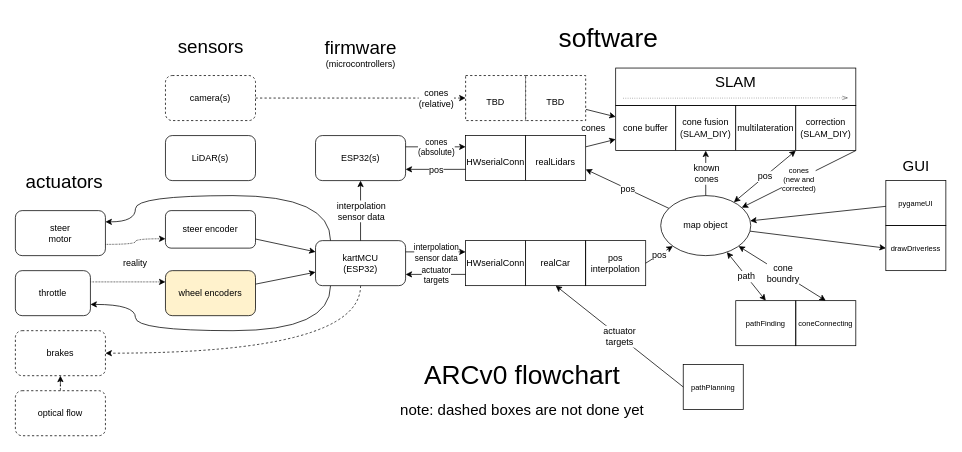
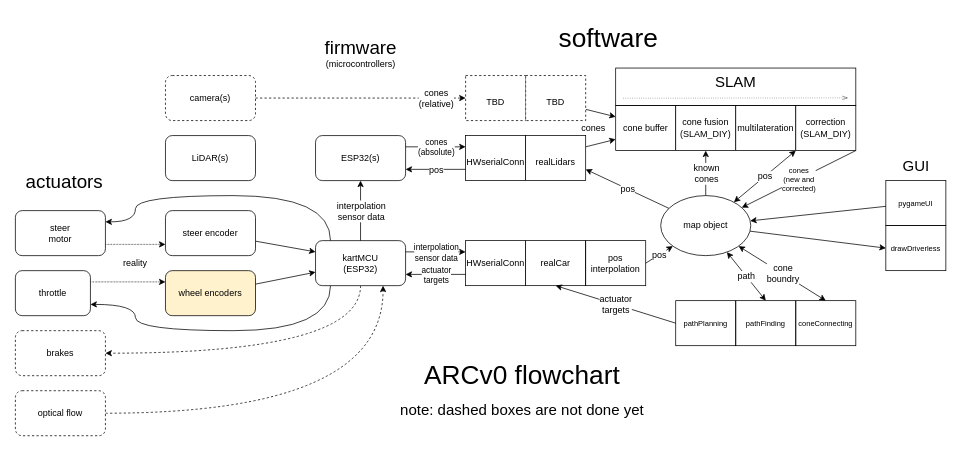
  <mxCell id="0" />
  <mxCell id="1" parent="0" />
  <mxCell id="2" value="LiDAR(s)" style="rounded=1;whiteSpace=wrap;html=1;" vertex="1" parent="1"><mxGeometry x="220" y="180" width="120" height="60" as="geometry" /></mxCell>
  <mxCell id="3" value="&lt;div&gt;camera(s)&lt;/div&gt;" style="rounded=1;whiteSpace=wrap;html=1;dashed=1;" vertex="1" parent="1"><mxGeometry x="220" y="100" width="120" height="60" as="geometry" /></mxCell>
  <mxCell id="4" style="edgeStyle=orthogonalEdgeStyle;curved=1;rounded=0;orthogonalLoop=1;jettySize=auto;html=1;exitX=1;exitY=0.75;exitDx=0;exitDy=0;entryX=0;entryY=0.75;entryDx=0;entryDy=0;dashed=1;dashPattern=1 1;elbow=vertical;" edge="1" parent="1" source="5" target="10"><mxGeometry relative="1" as="geometry" /></mxCell>
  <mxCell id="5" value="&lt;div&gt;steer &lt;br&gt;&lt;/div&gt;&lt;div&gt;motor&lt;/div&gt;" style="rounded=1;whiteSpace=wrap;html=1;" vertex="1" parent="1"><mxGeometry y="280" width="120" height="60" as="geometry" x="20" /></mxCell>
  <mxCell id="6" style="edgeStyle=orthogonalEdgeStyle;curved=1;rounded=0;orthogonalLoop=1;jettySize=auto;html=1;exitX=1;exitY=0.25;exitDx=0;exitDy=0;entryX=0;entryY=0.25;entryDx=0;entryDy=0;dashed=1;dashPattern=1 1;elbow=vertical;" edge="1" parent="1" source="7" target="12"><mxGeometry relative="1" as="geometry" /></mxCell>
  <mxCell id="7" value="throttle" style="rounded=1;whiteSpace=wrap;html=1;" vertex="1" parent="1"><mxGeometry x="20" y="360" width="100" height="60" as="geometry" /></mxCell>
  <mxCell id="8" value="ESP32(s)" style="rounded=1;whiteSpace=wrap;html=1;" vertex="1" parent="1"><mxGeometry x="420" y="180" width="120" height="60" as="geometry" /></mxCell>
  <mxCell id="9" style="edgeStyle=none;rounded=0;orthogonalLoop=1;jettySize=auto;html=1;entryX=0;entryY=0.25;entryDx=0;entryDy=0;fontSize=12;elbow=vertical;" edge="1" parent="1" source="10" target="27"><mxGeometry relative="1" as="geometry" /></mxCell>
- <mxCell id="10" value="steer encoder" style="rounded=1;whiteSpace=wrap;html=1;" vertex="1" parent="1"><mxGeometry x="220" y="280" width="120" height="50" as="geometry" /></mxCell>
+ <mxCell id="10" value="steer encoder" style="rounded=1;whiteSpace=wrap;html=1;" vertex="1" parent="1"><mxGeometry x="220" y="280" width="120" height="60" as="geometry" /></mxCell>
  <mxCell id="11" style="edgeStyle=none;rounded=0;orthogonalLoop=1;jettySize=auto;html=1;fontSize=12;elbow=vertical;" edge="1" parent="1" source="12" target="27"><mxGeometry relative="1" as="geometry" /></mxCell>
  <mxCell id="12" value="wheel encoders" style="rounded=1;whiteSpace=wrap;html=1;fillColor=#fff2cc;" vertex="1" parent="1"><mxGeometry x="220" y="360" width="120" height="60" as="geometry" /></mxCell>
  <mxCell id="13" value="reality" style="text;html=1;strokeColor=none;fillColor=none;align=center;verticalAlign=middle;whiteSpace=wrap;rounded=0;" vertex="1" parent="1"><mxGeometry x="140" y="340" width="80" height="20" as="geometry" /></mxCell>
  <mxCell id="14" value="&lt;font style=&quot;font-size: 25px;&quot;&gt;actuators&lt;/font&gt;" style="text;html=1;align=center;verticalAlign=middle;resizable=0;points=[];autosize=1;strokeColor=none;fillColor=none;" vertex="1" parent="1"><mxGeometry y="220" width="130" height="40" as="geometry" x="20" /></mxCell>
- <mxCell id="15" value="&lt;font style=&quot;font-size: 25px;&quot;&gt;sensors&lt;/font&gt;" style="text;html=1;align=center;verticalAlign=middle;resizable=0;points=[];autosize=1;strokeColor=none;fillColor=none;" vertex="1" parent="1"><mxGeometry x="225" y="40" width="110" height="40" as="geometry" /></mxCell>
  <mxCell id="16" value="&lt;font style=&quot;font-size: 25px;&quot;&gt;firmware&lt;/font&gt;&lt;br&gt;(microcontrollers)" style="text;html=1;align=center;verticalAlign=middle;resizable=0;points=[];autosize=1;strokeColor=none;fillColor=none;" vertex="1" parent="1"><mxGeometry x="420" y="40" width="120" height="60" as="geometry" /></mxCell>
  <mxCell id="17" value="&lt;font style=&quot;font-size: 35px;&quot;&gt;software&lt;/font&gt;" style="text;html=1;align=center;verticalAlign=middle;resizable=0;points=[];autosize=1;strokeColor=none;fillColor=none;" vertex="1" parent="1"><mxGeometry x="730" width="160" height="60" as="geometry" y="20" /></mxCell>
  <mxCell id="18" value="&lt;font style=&quot;font-size: 12px;&quot;&gt;HWserialConn&lt;/font&gt;" style="rounded=0;whiteSpace=wrap;html=1;fontSize=25;" vertex="1" parent="1"><mxGeometry x="620" y="180" width="80" height="60" as="geometry" /></mxCell>
  <mxCell id="19" style="rounded=0;orthogonalLoop=1;jettySize=auto;html=1;exitX=1;exitY=0.25;exitDx=0;exitDy=0;entryX=0;entryY=0.75;entryDx=0;entryDy=0;fontSize=12;elbow=vertical;" edge="1" parent="1" source="20" target="39"><mxGeometry relative="1" as="geometry" /></mxCell>
  <mxCell id="20" value="&lt;font style=&quot;font-size: 12px;&quot;&gt;realLidars&lt;/font&gt;" style="rounded=0;whiteSpace=wrap;html=1;fontSize=25;" vertex="1" parent="1"><mxGeometry x="700" y="180" width="80" height="60" as="geometry" /></mxCell>
  <mxCell id="21" value="&lt;font style=&quot;font-size: 12px;&quot;&gt;TBD&lt;/font&gt;" style="rounded=0;whiteSpace=wrap;html=1;fontSize=25;dashed=1;" vertex="1" parent="1"><mxGeometry x="620" y="100" width="80" height="60" as="geometry" /></mxCell>
  <mxCell id="22" style="edgeStyle=none;rounded=0;orthogonalLoop=1;jettySize=auto;html=1;exitX=1;exitY=0.75;exitDx=0;exitDy=0;entryX=0;entryY=0.25;entryDx=0;entryDy=0;fontSize=12;elbow=vertical;" edge="1" parent="1" source="23" target="39"><mxGeometry relative="1" as="geometry" /></mxCell>
  <mxCell id="23" value="&lt;font style=&quot;font-size: 12px;&quot;&gt;TBD&lt;/font&gt;" style="rounded=0;whiteSpace=wrap;html=1;fontSize=25;dashed=1;" vertex="1" parent="1"><mxGeometry x="700" y="100" width="80" height="60" as="geometry" /></mxCell>
  <mxCell id="24" style="edgeStyle=orthogonalEdgeStyle;rounded=0;orthogonalLoop=1;jettySize=auto;html=1;entryX=1;entryY=0.25;entryDx=0;entryDy=0;fontSize=12;elbow=vertical;curved=1;" edge="1" parent="1" source="27" target="5"><mxGeometry relative="1" as="geometry"><Array as="points"><mxPoint x="440" y="260" /><mxPoint x="180" y="260" /><mxPoint x="180" y="295" /></Array></mxGeometry></mxCell>
  <mxCell id="25" style="edgeStyle=orthogonalEdgeStyle;curved=1;rounded=0;orthogonalLoop=1;jettySize=auto;html=1;entryX=1;entryY=0.75;entryDx=0;entryDy=0;fontSize=12;elbow=vertical;" edge="1" parent="1" source="27" target="7"><mxGeometry relative="1" as="geometry"><Array as="points"><mxPoint x="440" y="440" /><mxPoint x="180" y="440" /><mxPoint x="180" y="405" /></Array></mxGeometry></mxCell>
  <mxCell id="26" style="edgeStyle=orthogonalEdgeStyle;curved=1;rounded=0;orthogonalLoop=1;jettySize=auto;html=1;entryX=1;entryY=0.5;entryDx=0;entryDy=0;fontSize=12;elbow=vertical;dashed=1;" edge="1" parent="1" source="27" target="32"><mxGeometry relative="1" as="geometry"><Array as="points"><mxPoint x="480" y="470" /></Array></mxGeometry></mxCell>
  <mxCell id="27" value="kartMCU&lt;br&gt;&lt;div&gt;(ESP32)&lt;/div&gt;" style="rounded=1;whiteSpace=wrap;html=1;fontSize=12;" vertex="1" parent="1"><mxGeometry x="420" y="320" width="120" height="60" as="geometry" /></mxCell>
  <mxCell id="28" value="" style="endArrow=classic;html=1;rounded=0;fontSize=12;elbow=vertical;exitX=1;exitY=0.5;exitDx=0;exitDy=0;entryX=0;entryY=0.5;entryDx=0;entryDy=0;dashed=1;" edge="1" parent="1" source="3" target="21"><mxGeometry relative="1" as="geometry"><mxPoint x="370" y="140" as="sourcePoint" /><mxPoint x="470" y="140" as="targetPoint" /></mxGeometry></mxCell>
  <mxCell id="29" value="&lt;div&gt;cones&lt;/div&gt;&lt;div&gt;(relative)&lt;br&gt;&lt;/div&gt;" style="edgeLabel;resizable=0;html=1;align=center;verticalAlign=middle;fontSize=12;" connectable="0" vertex="1" parent="28"><mxGeometry relative="1" as="geometry"><mxPoint x="100" as="offset" /></mxGeometry></mxCell>
  <mxCell id="30" value="" style="endArrow=classic;html=1;rounded=0;fontSize=12;elbow=vertical;exitX=1;exitY=0.25;exitDx=0;exitDy=0;entryX=0;entryY=0.25;entryDx=0;entryDy=0;" edge="1" parent="1" source="8" target="18"><mxGeometry relative="1" as="geometry"><mxPoint x="540" y="209.8" as="sourcePoint" /><mxPoint x="620" y="209.8" as="targetPoint" /></mxGeometry></mxCell>
  <mxCell id="31" value="&lt;div style=&quot;font-size: 11px;&quot;&gt;cones&lt;/div&gt;&lt;div style=&quot;font-size: 11px;&quot;&gt;(absolute)&lt;br style=&quot;font-size: 11px;&quot;&gt;&lt;/div&gt;" style="edgeLabel;resizable=0;html=1;align=center;verticalAlign=middle;fontSize=11;" connectable="0" vertex="1" parent="30"><mxGeometry relative="1" as="geometry" /></mxCell>
  <mxCell id="32" value="brakes" style="rounded=1;whiteSpace=wrap;html=1;dashed=1;" vertex="1" parent="1"><mxGeometry y="440" width="120" height="60" as="geometry" x="20" /></mxCell>
  <mxCell id="33" value="" style="endArrow=classic;html=1;rounded=0;fontSize=12;elbow=vertical;exitX=0.5;exitY=0;exitDx=0;exitDy=0;entryX=0.5;entryY=1;entryDx=0;entryDy=0;" edge="1" parent="1" source="27" target="8"><mxGeometry relative="1" as="geometry"><mxPoint x="480" y="290" as="sourcePoint" /><mxPoint x="560" y="290" as="targetPoint" /></mxGeometry></mxCell>
  <mxCell id="34" value="&lt;div&gt;interpolation&lt;/div&gt;&lt;div&gt;sensor data&lt;/div&gt;" style="edgeLabel;resizable=0;html=1;align=center;verticalAlign=middle;fontSize=12;" connectable="0" vertex="1" parent="33"><mxGeometry relative="1" as="geometry" /></mxCell>
- <mxCell id="35" style="edgeStyle=orthogonalEdgeStyle;curved=1;rounded=0;orthogonalLoop=1;jettySize=auto;html=1;dashed=1;fontSize=12;elbow=vertical;" edge="1" parent="1" source="36" target="32"><mxGeometry relative="1" as="geometry" /></mxCell>
+ <mxCell id="35" style="edgeStyle=orthogonalEdgeStyle;curved=1;rounded=0;orthogonalLoop=1;jettySize=auto;html=1;entryX=0.75;entryY=1;entryDx=0;entryDy=0;dashed=1;fontSize=12;elbow=vertical;" edge="1" parent="1" source="36" target="27"><mxGeometry relative="1" as="geometry" /></mxCell>
  <mxCell id="36" value="optical flow" style="rounded=1;whiteSpace=wrap;html=1;dashed=1;" vertex="1" parent="1"><mxGeometry y="520" width="120" height="60" as="geometry" x="20" /></mxCell>
  <mxCell id="37" value="" style="endArrow=classic;html=1;rounded=0;fontSize=12;elbow=vertical;exitX=1;exitY=0.25;exitDx=0;exitDy=0;entryX=0;entryY=0.25;entryDx=0;entryDy=0;" edge="1" parent="1" source="27" target="41"><mxGeometry relative="1" as="geometry"><mxPoint x="560" y="349.76" as="sourcePoint" /><mxPoint x="660" y="310" as="targetPoint" /></mxGeometry></mxCell>
  <mxCell id="38" value="&lt;div style=&quot;font-size: 11px;&quot;&gt;interpolation&lt;/div&gt;&lt;div style=&quot;font-size: 11px;&quot;&gt;sensor data&lt;/div&gt;" style="edgeLabel;resizable=0;html=1;align=center;verticalAlign=middle;fontSize=11;" connectable="0" vertex="1" parent="37"><mxGeometry relative="1" as="geometry" /></mxCell>
  <mxCell id="39" value="cone buffer" style="rounded=0;whiteSpace=wrap;html=1;fontSize=12;" vertex="1" parent="1"><mxGeometry x="820" y="140" width="80" height="60" as="geometry" /></mxCell>
  <mxCell id="40" value="cones" style="text;html=1;align=center;verticalAlign=middle;resizable=0;points=[];autosize=1;strokeColor=none;fillColor=none;fontSize=12;" vertex="1" parent="1"><mxGeometry x="760" y="155" width="60" height="30" as="geometry" /></mxCell>
  <mxCell id="41" value="HWserialConn" style="rounded=0;whiteSpace=wrap;html=1;fontSize=12;" vertex="1" parent="1"><mxGeometry x="620" y="320" width="80" height="60" as="geometry" /></mxCell>
  <mxCell id="42" value="realCar" style="rounded=0;whiteSpace=wrap;html=1;fontSize=12;" vertex="1" parent="1"><mxGeometry x="700" y="320" width="80" height="60" as="geometry" /></mxCell>
  <mxCell id="43" value="" style="endArrow=classic;html=1;rounded=0;fontSize=12;elbow=vertical;exitX=0;exitY=0.75;exitDx=0;exitDy=0;entryX=1;entryY=0.75;entryDx=0;entryDy=0;" edge="1" parent="1" source="41" target="27"><mxGeometry relative="1" as="geometry"><mxPoint x="530" y="430" as="sourcePoint" /><mxPoint x="610" y="430" as="targetPoint" /></mxGeometry></mxCell>
  <mxCell id="44" value="&lt;div&gt;actuator&lt;/div&gt;&lt;div&gt;targets&lt;br&gt;&lt;/div&gt;" style="edgeLabel;resizable=0;html=1;align=center;verticalAlign=middle;fontSize=11;" connectable="0" vertex="1" parent="43"><mxGeometry relative="1" as="geometry" /></mxCell>
  <mxCell id="45" value="" style="endArrow=classic;html=1;rounded=0;fontSize=12;elbow=vertical;exitX=0;exitY=0.75;exitDx=0;exitDy=0;entryX=1;entryY=0.75;entryDx=0;entryDy=0;" edge="1" parent="1" source="18" target="8"><mxGeometry relative="1" as="geometry"><mxPoint x="610" y="270" as="sourcePoint" /><mxPoint x="530" y="270" as="targetPoint" /></mxGeometry></mxCell>
  <mxCell id="46" value="pos" style="edgeLabel;resizable=0;html=1;align=center;verticalAlign=middle;fontSize=12;" connectable="0" vertex="1" parent="45"><mxGeometry relative="1" as="geometry" /></mxCell>
  <mxCell id="47" value="cone fusion&lt;br&gt;(SLAM_DIY)" style="rounded=0;whiteSpace=wrap;html=1;fontSize=12;" vertex="1" parent="1"><mxGeometry x="900" y="140" width="80" height="60" as="geometry" /></mxCell>
  <mxCell id="48" value="multilateration" style="rounded=0;whiteSpace=wrap;html=1;fontSize=12;" vertex="1" parent="1"><mxGeometry x="980" y="140" width="80" height="60" as="geometry" /></mxCell>
  <mxCell id="49" value="&lt;div&gt;correction&lt;/div&gt;&lt;div&gt;(SLAM_DIY)&lt;/div&gt;" style="rounded=0;whiteSpace=wrap;html=1;fontSize=12;" vertex="1" parent="1"><mxGeometry x="1060" y="140" width="80" height="60" as="geometry" /></mxCell>
  <mxCell id="50" value="SLAM" style="rounded=0;whiteSpace=wrap;html=1;fontSize=20;labelBackgroundColor=none;fillColor=none;verticalAlign=top;" vertex="1" parent="1"><mxGeometry x="820" y="90" width="320" height="50" as="geometry" /></mxCell>
  <mxCell id="51" style="edgeStyle=none;rounded=0;orthogonalLoop=1;jettySize=auto;html=1;entryX=0;entryY=0.5;entryDx=0;entryDy=0;fontSize=10;endArrow=classic;endFill=1;elbow=vertical;" edge="1" parent="1" source="52" target="71"><mxGeometry relative="1" as="geometry" /></mxCell>
  <mxCell id="52" value="map object" style="ellipse;whiteSpace=wrap;html=1;labelBackgroundColor=none;fontSize=12;fillColor=none;" vertex="1" parent="1"><mxGeometry x="880" y="260" width="120" height="80" as="geometry" /></mxCell>
  <mxCell id="53" value="" style="endArrow=classic;html=1;rounded=0;fontSize=12;elbow=vertical;entryX=1;entryY=0.75;entryDx=0;entryDy=0;" edge="1" parent="1" source="52" target="20"><mxGeometry relative="1" as="geometry"><mxPoint x="730" y="270" as="sourcePoint" /><mxPoint x="810" y="270" as="targetPoint" /></mxGeometry></mxCell>
  <mxCell id="54" value="pos" style="edgeLabel;resizable=0;html=1;align=center;verticalAlign=middle;fontSize=12;" connectable="0" vertex="1" parent="53"><mxGeometry relative="1" as="geometry" /></mxCell>
  <mxCell id="55" value="" style="endArrow=classic;html=1;rounded=0;fontSize=12;elbow=vertical;entryX=0.5;entryY=1;entryDx=0;entryDy=0;" edge="1" parent="1" source="52" target="47"><mxGeometry relative="1" as="geometry"><mxPoint x="896.631" y="271.721" as="sourcePoint" /><mxPoint x="920" y="210" as="targetPoint" /></mxGeometry></mxCell>
  <mxCell id="56" value="&lt;div style=&quot;font-size: 12px;&quot;&gt;known&lt;/div&gt;&lt;div style=&quot;font-size: 12px;&quot;&gt;cones&lt;br style=&quot;font-size: 12px;&quot;&gt;&lt;/div&gt;" style="edgeLabel;resizable=0;html=1;align=center;verticalAlign=middle;fontSize=12;" connectable="0" vertex="1" parent="55"><mxGeometry relative="1" as="geometry" /></mxCell>
  <mxCell id="57" value="" style="endArrow=classic;startArrow=classic;html=1;rounded=0;fontSize=12;elbow=vertical;entryX=0;entryY=1;entryDx=0;entryDy=0;" edge="1" parent="1" source="52" target="49"><mxGeometry relative="1" as="geometry"><mxPoint x="1155.435" y="287.034" as="sourcePoint" /><mxPoint x="1044.56" y="235" as="targetPoint" /></mxGeometry></mxCell>
  <mxCell id="58" value="pos" style="edgeLabel;resizable=0;html=1;align=center;verticalAlign=middle;fontSize=12;" connectable="0" vertex="1" parent="57"><mxGeometry relative="1" as="geometry" /></mxCell>
  <mxCell id="59" value="" style="endArrow=classic;html=1;rounded=0;fontSize=12;elbow=vertical;exitX=1;exitY=1;exitDx=0;exitDy=0;" edge="1" parent="1" source="49" target="52"><mxGeometry relative="1" as="geometry"><mxPoint x="1090" y="310" as="sourcePoint" /><mxPoint x="1090" y="250" as="targetPoint" /></mxGeometry></mxCell>
  <mxCell id="60" value="&lt;div style=&quot;font-size: 10px;&quot;&gt;cones&lt;/div&gt;&lt;div style=&quot;font-size: 10px;&quot;&gt;(new and&lt;br&gt;&lt;/div&gt;&lt;div style=&quot;font-size: 10px;&quot;&gt;corrected)&lt;/div&gt;" style="edgeLabel;resizable=0;html=1;align=center;verticalAlign=middle;fontSize=10;" connectable="0" vertex="1" parent="59"><mxGeometry relative="1" as="geometry" /></mxCell>
  <mxCell id="61" value="coneConnecting" style="rounded=0;whiteSpace=wrap;html=1;labelBackgroundColor=none;fontSize=10;fillColor=none;" vertex="1" parent="1"><mxGeometry x="1060" y="400" width="80" height="60" as="geometry" /></mxCell>
  <mxCell id="62" value="" style="endArrow=classic;startArrow=classic;html=1;rounded=0;fontSize=12;elbow=vertical;entryX=0.5;entryY=0;entryDx=0;entryDy=0;" edge="1" parent="1" source="52" target="61"><mxGeometry relative="1" as="geometry"><mxPoint x="1050.001" y="348.824" as="sourcePoint" /><mxPoint x="1132.41" y="280" as="targetPoint" /></mxGeometry></mxCell>
  <mxCell id="63" value="&lt;div&gt;cone&lt;/div&gt;&lt;div&gt;boundry&lt;/div&gt;" style="edgeLabel;resizable=0;html=1;align=center;verticalAlign=middle;fontSize=12;" connectable="0" vertex="1" parent="62"><mxGeometry relative="1" as="geometry" /></mxCell>
  <mxCell id="64" value="pathFinding" style="rounded=0;whiteSpace=wrap;html=1;labelBackgroundColor=none;fontSize=10;fillColor=none;" vertex="1" parent="1"><mxGeometry x="980" y="400" width="80" height="60" as="geometry" /></mxCell>
  <mxCell id="65" value="" style="endArrow=openThin;html=1;rounded=0;fontSize=10;elbow=vertical;dashed=1;dashPattern=1 2;endFill=0;opacity=50;" edge="1" parent="1"><mxGeometry width="50" height="50" relative="1" as="geometry"><mxPoint x="830" y="130.24" as="sourcePoint" /><mxPoint x="1130" y="129.76" as="targetPoint" /></mxGeometry></mxCell>
- <mxCell id="66" value="pathPlanning" style="rounded=0;whiteSpace=wrap;html=1;labelBackgroundColor=none;fontSize=10;fillColor=none;" vertex="1" parent="1"><mxGeometry x="910" y="485" width="80" height="60" as="geometry" /></mxCell>
+ <mxCell id="66" value="pathPlanning" style="rounded=0;whiteSpace=wrap;html=1;labelBackgroundColor=none;fontSize=10;fillColor=none;" vertex="1" parent="1"><mxGeometry x="900" y="400" width="80" height="60" as="geometry" /></mxCell>
  <mxCell id="67" value="" style="endArrow=classic;startArrow=classic;html=1;rounded=0;fontSize=12;elbow=vertical;entryX=0.5;entryY=0;entryDx=0;entryDy=0;" edge="1" parent="1" source="52" target="64"><mxGeometry relative="1" as="geometry"><mxPoint x="993.772" y="337.358" as="sourcePoint" /><mxPoint x="1110" y="410" as="targetPoint" /></mxGeometry></mxCell>
  <mxCell id="68" value="path" style="edgeLabel;resizable=0;html=1;align=center;verticalAlign=middle;fontSize=12;" connectable="0" vertex="1" parent="67"><mxGeometry relative="1" as="geometry" /></mxCell>
  <mxCell id="69" style="edgeStyle=none;rounded=0;orthogonalLoop=1;jettySize=auto;html=1;fontSize=10;endArrow=classic;endFill=1;elbow=vertical;" edge="1" parent="1" source="70" target="52"><mxGeometry relative="1" as="geometry" /></mxCell>
  <mxCell id="70" value="pygameUI" style="rounded=0;whiteSpace=wrap;html=1;labelBackgroundColor=none;fontSize=10;fillColor=none;" vertex="1" parent="1"><mxGeometry x="1180" y="240" width="80" height="60" as="geometry" /></mxCell>
  <mxCell id="71" value="drawDriverless" style="rounded=0;whiteSpace=wrap;html=1;labelBackgroundColor=none;fontSize=10;fillColor=none;" vertex="1" parent="1"><mxGeometry x="1180" y="300" width="80" height="60" as="geometry" /></mxCell>
  <mxCell id="72" value="&lt;div&gt;GUI&lt;/div&gt;" style="text;html=1;align=center;verticalAlign=middle;resizable=0;points=[];autosize=1;strokeColor=none;fillColor=none;fontSize=20;" vertex="1" parent="1"><mxGeometry x="1190" y="200" width="60" height="40" as="geometry" /></mxCell>
  <mxCell id="73" value="pos interpolation" style="rounded=0;whiteSpace=wrap;html=1;labelBackgroundColor=none;fontSize=12;fillColor=none;" vertex="1" parent="1"><mxGeometry x="780" y="320" width="80" height="60" as="geometry" /></mxCell>
  <mxCell id="74" value="" style="endArrow=classic;html=1;rounded=0;fontSize=12;elbow=vertical;entryX=0.5;entryY=1;entryDx=0;entryDy=0;exitX=0;exitY=0.5;exitDx=0;exitDy=0;" edge="1" parent="1" source="66" target="42"><mxGeometry relative="1" as="geometry"><mxPoint x="870.867" y="432.042" as="sourcePoint" /><mxPoint x="760" y="380" as="targetPoint" /></mxGeometry></mxCell>
  <mxCell id="75" value="&lt;div&gt;actuator&lt;/div&gt;&lt;div&gt;targets&lt;br&gt;&lt;/div&gt;" style="edgeLabel;resizable=0;html=1;align=center;verticalAlign=middle;fontSize=12;" connectable="0" vertex="1" parent="74"><mxGeometry relative="1" as="geometry" /></mxCell>
  <mxCell id="76" value="" style="endArrow=classic;html=1;rounded=0;fontSize=12;elbow=vertical;exitX=1;exitY=0.5;exitDx=0;exitDy=0;" edge="1" parent="1" source="73" target="52"><mxGeometry relative="1" as="geometry"><mxPoint x="900.867" y="287.042" as="sourcePoint" /><mxPoint x="790" y="235" as="targetPoint" /></mxGeometry></mxCell>
  <mxCell id="77" value="pos" style="edgeLabel;resizable=0;html=1;align=center;verticalAlign=middle;fontSize=12;" connectable="0" vertex="1" parent="76"><mxGeometry relative="1" as="geometry" /></mxCell>
  <mxCell id="78" value="&lt;div&gt;ARCv0 flowchart&lt;/div&gt;&lt;div style=&quot;font-size: 34px;&quot;&gt;&lt;font style=&quot;font-size: 20px;&quot;&gt;note: dashed boxes are not done yet&lt;/font&gt; &lt;br&gt;&lt;/div&gt;" style="text;html=1;align=center;verticalAlign=middle;resizable=0;points=[];autosize=1;strokeColor=none;fillColor=none;fontSize=35;" vertex="1" parent="1"><mxGeometry x="520" y="470" width="350" height="100" as="geometry" /></mxCell>
